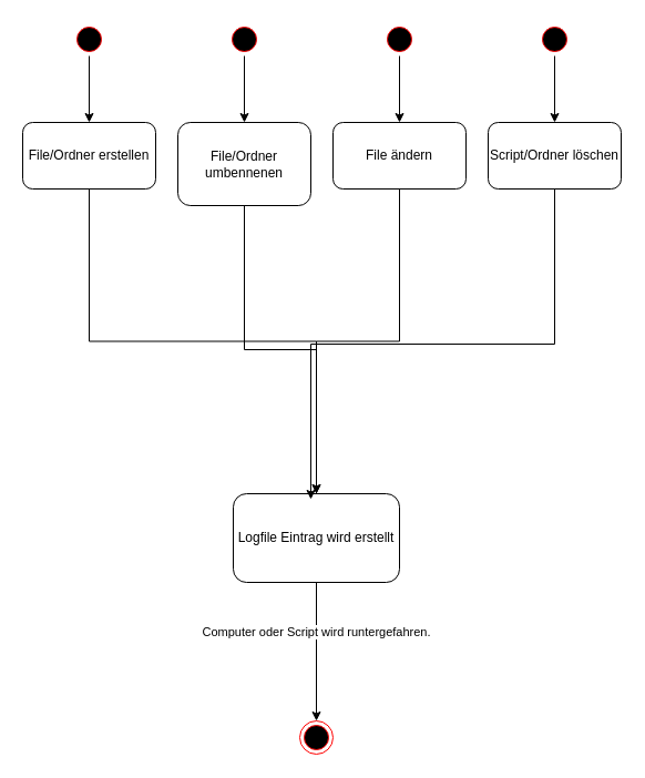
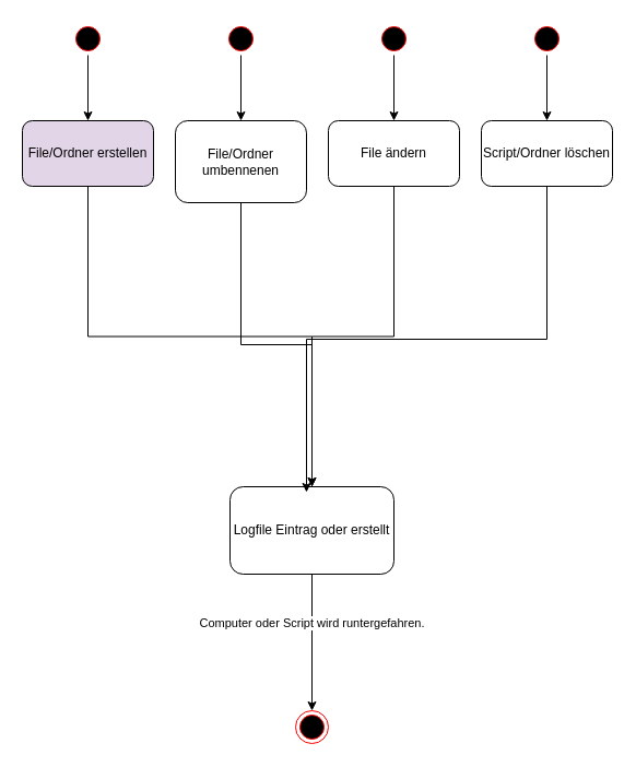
  <mxCell id="0" />
  <mxCell id="1" parent="0" />
  <mxCell id="2" style="edgeStyle=orthogonalEdgeStyle;rounded=0;orthogonalLoop=1;jettySize=auto;html=1;exitX=0.5;exitY=1;exitDx=0;exitDy=0;" edge="1" parent="1" source="3" target="5"><mxGeometry relative="1" as="geometry" /></mxCell>
  <mxCell id="3" value="" style="ellipse;html=1;shape=startState;fillColor=#000000;strokeColor=#ff0000;" vertex="1" parent="1"><mxGeometry x="205" y="20" width="30" height="30" as="geometry" /></mxCell>
  <mxCell id="4" style="edgeStyle=orthogonalEdgeStyle;rounded=0;orthogonalLoop=1;jettySize=auto;html=1;exitX=0.5;exitY=1;exitDx=0;exitDy=0;entryX=0.5;entryY=0;entryDx=0;entryDy=0;" edge="1" parent="1" source="5" target="8"><mxGeometry relative="1" as="geometry" /></mxCell>
  <mxCell id="5" value="File/Ordner umbennenen" style="rounded=1;whiteSpace=wrap;html=1;" vertex="1" parent="1"><mxGeometry x="160" y="110" width="120" height="75" as="geometry" /></mxCell>
  <mxCell id="6" style="edgeStyle=orthogonalEdgeStyle;rounded=0;orthogonalLoop=1;jettySize=auto;html=1;exitX=0.5;exitY=1;exitDx=0;exitDy=0;" edge="1" parent="1" source="8" target="21"><mxGeometry relative="1" as="geometry" /></mxCell>
  <mxCell id="7" value="Computer oder Script wird runtergefahren." style="edgeLabel;html=1;align=center;verticalAlign=middle;resizable=0;points=[];" vertex="1" connectable="0" parent="6"><mxGeometry x="-0.296" y="-1" relative="1" as="geometry"><mxPoint as="offset" /></mxGeometry></mxCell>
- <mxCell id="8" value="&lt;span&gt;Logfile Eintrag wird erstellt&lt;/span&gt;" style="rounded=1;whiteSpace=wrap;html=1;" vertex="1" parent="1"><mxGeometry x="210" y="445" width="150" height="80" as="geometry" /></mxCell>
+ <mxCell id="8" value="&lt;span&gt;Logfile Eintrag oder erstellt&lt;/span&gt;" style="rounded=1;whiteSpace=wrap;html=1;" vertex="1" parent="1"><mxGeometry x="210" y="445" width="150" height="80" as="geometry" /></mxCell>
  <mxCell id="9" style="edgeStyle=orthogonalEdgeStyle;rounded=0;orthogonalLoop=1;jettySize=auto;html=1;exitX=0.5;exitY=1;exitDx=0;exitDy=0;" edge="1" parent="1" source="10" target="12"><mxGeometry relative="1" as="geometry" /></mxCell>
  <mxCell id="10" value="" style="ellipse;html=1;shape=startState;fillColor=#000000;strokeColor=#ff0000;" vertex="1" parent="1"><mxGeometry x="345" y="20" width="30" height="30" as="geometry" /></mxCell>
  <mxCell id="11" style="edgeStyle=orthogonalEdgeStyle;rounded=0;orthogonalLoop=1;jettySize=auto;html=1;exitX=0.5;exitY=1;exitDx=0;exitDy=0;entryX=0.5;entryY=0;entryDx=0;entryDy=0;endArrow=none;" edge="1" parent="1" source="12" target="8"><mxGeometry relative="1" as="geometry" /></mxCell>
  <mxCell id="12" value="File ändern" style="rounded=1;whiteSpace=wrap;html=1;" vertex="1" parent="1"><mxGeometry x="300" y="110" width="120" height="60" as="geometry" /></mxCell>
  <mxCell id="13" style="edgeStyle=orthogonalEdgeStyle;rounded=0;orthogonalLoop=1;jettySize=auto;html=1;exitX=0.5;exitY=1;exitDx=0;exitDy=0;" edge="1" parent="1" source="14" target="16"><mxGeometry relative="1" as="geometry" /></mxCell>
  <mxCell id="14" value="" style="ellipse;html=1;shape=startState;fillColor=#000000;strokeColor=#ff0000;" vertex="1" parent="1"><mxGeometry x="65" y="20" width="30" height="30" as="geometry" /></mxCell>
  <mxCell id="15" style="edgeStyle=orthogonalEdgeStyle;rounded=0;orthogonalLoop=1;jettySize=auto;html=1;exitX=0.5;exitY=1;exitDx=0;exitDy=0;entryX=0.5;entryY=0;entryDx=0;entryDy=0;" edge="1" parent="1" source="16" target="8"><mxGeometry relative="1" as="geometry" /></mxCell>
- <mxCell id="16" value="File/Ordner erstellen" style="rounded=1;whiteSpace=wrap;html=1;" vertex="1" parent="1"><mxGeometry x="20" y="110" width="120" height="60" as="geometry" /></mxCell>
+ <mxCell id="16" value="File/Ordner erstellen" style="rounded=1;whiteSpace=wrap;html=1;fillColor=#e1d5e7;" vertex="1" parent="1"><mxGeometry x="20" y="110" width="120" height="60" as="geometry" /></mxCell>
  <mxCell id="17" style="edgeStyle=orthogonalEdgeStyle;rounded=0;orthogonalLoop=1;jettySize=auto;html=1;exitX=0.5;exitY=1;exitDx=0;exitDy=0;" edge="1" parent="1" source="18" target="20"><mxGeometry relative="1" as="geometry" /></mxCell>
  <mxCell id="18" value="" style="ellipse;html=1;shape=startState;fillColor=#000000;strokeColor=#ff0000;" vertex="1" parent="1"><mxGeometry x="485" y="20" width="30" height="30" as="geometry" /></mxCell>
  <mxCell id="19" style="edgeStyle=orthogonalEdgeStyle;rounded=0;orthogonalLoop=1;jettySize=auto;html=1;exitX=0.5;exitY=1;exitDx=0;exitDy=0;" edge="1" parent="1" source="20"><mxGeometry relative="1" as="geometry"><mxPoint x="280" y="450" as="targetPoint" /><Array as="points"><mxPoint x="500" y="310" /><mxPoint x="280" y="310" /></Array></mxGeometry></mxCell>
  <mxCell id="20" value="Script/Ordner löschen" style="rounded=1;whiteSpace=wrap;html=1;" vertex="1" parent="1"><mxGeometry x="440" y="110" width="120" height="60" as="geometry" /></mxCell>
  <mxCell id="21" value="" style="ellipse;html=1;shape=endState;fillColor=#000000;strokeColor=#ff0000;" vertex="1" parent="1"><mxGeometry x="270" y="650" width="30" height="30" as="geometry" /></mxCell>
